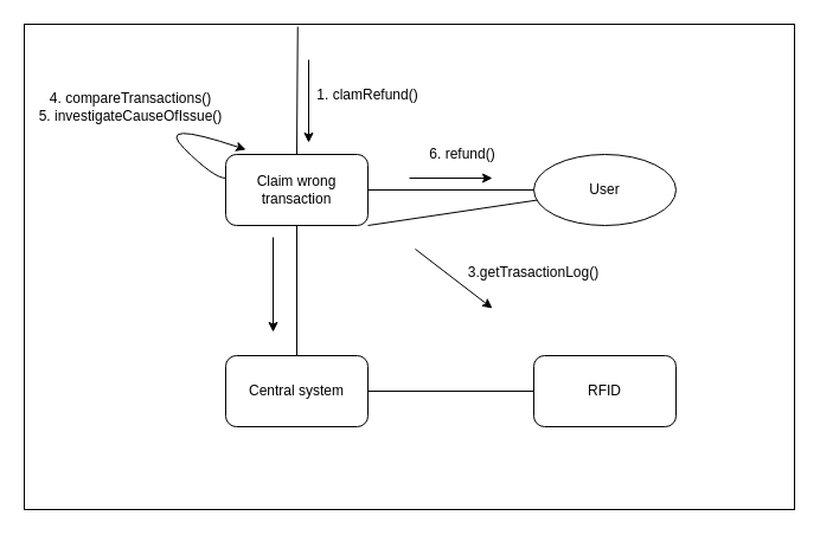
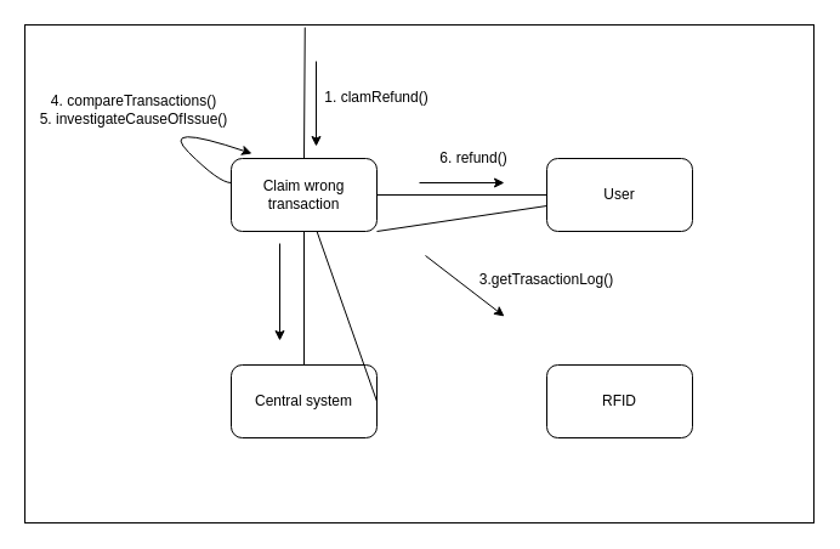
  <mxCell id="0" />
  <mxCell id="1" parent="0" />
  <mxCell id="2" value="" style="rounded=0;whiteSpace=wrap;html=1;" vertex="1" parent="1"><mxGeometry x="20" y="20" width="650" height="410" as="geometry" /></mxCell>
  <mxCell id="3" value="Claim wrong transaction" style="rounded=1;whiteSpace=wrap;html=1;" vertex="1" parent="1"><mxGeometry x="190" y="130" width="120" height="60" as="geometry" /></mxCell>
  <mxCell id="4" value="Central system" style="rounded=1;whiteSpace=wrap;html=1;" vertex="1" parent="1"><mxGeometry x="190" y="300" width="120" height="60" as="geometry" /></mxCell>
  <mxCell id="5" value="RFID" style="rounded=1;whiteSpace=wrap;html=1;" vertex="1" parent="1"><mxGeometry x="450" y="300" width="120" height="60" as="geometry" /></mxCell>
  <mxCell id="6" value="" style="endArrow=none;html=1;entryX=0.5;entryY=1;entryDx=0;entryDy=0;" edge="1" parent="1" target="3"><mxGeometry width="50" height="50" relative="1" as="geometry"><mxPoint x="250" y="300" as="sourcePoint" /><mxPoint x="300" y="250" as="targetPoint" /></mxGeometry></mxCell>
  <mxCell id="7" value="" style="endArrow=none;html=1;exitX=1;exitY=1;exitDx=0;exitDy=0;" edge="1" parent="1" source="3" target="14"><mxGeometry width="50" height="50" relative="1" as="geometry"><mxPoint x="390" y="340" as="sourcePoint" /><mxPoint x="440" y="290" as="targetPoint" /></mxGeometry></mxCell>
- <mxCell id="8" value="" style="endArrow=none;html=1;exitX=1;exitY=0.5;exitDx=0;exitDy=0;entryX=0;entryY=0.5;entryDx=0;entryDy=0;" edge="1" parent="1" source="4" target="5"><mxGeometry width="50" height="50" relative="1" as="geometry"><mxPoint x="390" y="340" as="sourcePoint" /><mxPoint x="440" y="290" as="targetPoint" /></mxGeometry></mxCell>
+ <mxCell id="8" value="" style="endArrow=none;html=1;exitX=1;exitY=0.5;exitDx=0;exitDy=0;" edge="1" parent="1" source="4" target="3"><mxGeometry width="50" height="50" relative="1" as="geometry"><mxPoint x="390" y="340" as="sourcePoint" /><mxPoint x="440" y="290" as="targetPoint" /></mxGeometry></mxCell>
  <mxCell id="9" value="" style="endArrow=classic;html=1;" edge="1" parent="1"><mxGeometry width="50" height="50" relative="1" as="geometry"><mxPoint x="230" y="200" as="sourcePoint" /><mxPoint x="230" y="280" as="targetPoint" /></mxGeometry></mxCell>
  <mxCell id="10" value="3.getTrasactionLog()" style="text;html=1;strokeColor=none;fillColor=none;align=center;verticalAlign=middle;whiteSpace=wrap;rounded=0;" vertex="1" parent="1"><mxGeometry x="430" y="220" width="40" height="20" as="geometry" /></mxCell>
  <mxCell id="11" value="" style="endArrow=classic;html=1;" edge="1" parent="1"><mxGeometry width="50" height="50" relative="1" as="geometry"><mxPoint x="350" y="210" as="sourcePoint" /><mxPoint x="415" y="260" as="targetPoint" /></mxGeometry></mxCell>
  <mxCell id="12" value="" style="curved=1;endArrow=classic;html=1;entryX=0.142;entryY=-0.067;entryDx=0;entryDy=0;entryPerimeter=0;" edge="1" parent="1" target="3"><mxGeometry width="50" height="50" relative="1" as="geometry"><mxPoint x="190" y="150" as="sourcePoint" /><mxPoint x="200" y="120" as="targetPoint" /><Array as="points"><mxPoint x="180" y="150" /><mxPoint x="130" y="100" /></Array></mxGeometry></mxCell>
  <mxCell id="13" value="4. compareTransactions()&lt;br&gt;5. investigateCauseOfIssue()" style="text;html=1;strokeColor=none;fillColor=none;align=center;verticalAlign=middle;whiteSpace=wrap;rounded=0;" vertex="1" parent="1"><mxGeometry x="20" y="80" width="180" height="20" as="geometry" /></mxCell>
- <mxCell id="14" value="User" style="ellipse;whiteSpace=wrap;html=1;" vertex="1" parent="1"><mxGeometry x="450" y="130" width="120" height="60" as="geometry" /></mxCell>
+ <mxCell id="14" value="User" style="rounded=1;whiteSpace=wrap;html=1;" vertex="1" parent="1"><mxGeometry x="450" y="130" width="120" height="60" as="geometry" /></mxCell>
  <mxCell id="15" value="" style="endArrow=none;html=1;entryX=0;entryY=0.5;entryDx=0;entryDy=0;" edge="1" parent="1" target="14"><mxGeometry width="50" height="50" relative="1" as="geometry"><mxPoint x="310" y="160" as="sourcePoint" /><mxPoint x="360" y="110" as="targetPoint" /></mxGeometry></mxCell>
  <mxCell id="16" value="" style="endArrow=classic;html=1;" edge="1" parent="1"><mxGeometry width="50" height="50" relative="1" as="geometry"><mxPoint x="345" y="150" as="sourcePoint" /><mxPoint x="415" y="150" as="targetPoint" /></mxGeometry></mxCell>
  <mxCell id="17" value="6. refund()" style="text;html=1;strokeColor=none;fillColor=none;align=center;verticalAlign=middle;whiteSpace=wrap;rounded=0;" vertex="1" parent="1"><mxGeometry x="350" y="120" width="80" height="20" as="geometry" /></mxCell>
  <mxCell id="18" value="" style="endArrow=none;html=1;entryX=0.355;entryY=0.005;entryDx=0;entryDy=0;entryPerimeter=0;" edge="1" parent="1" target="2"><mxGeometry width="50" height="50" relative="1" as="geometry"><mxPoint x="250" y="130" as="sourcePoint" /><mxPoint x="300" y="80" as="targetPoint" /></mxGeometry></mxCell>
  <mxCell id="19" value="" style="endArrow=classic;html=1;" edge="1" parent="1"><mxGeometry width="50" height="50" relative="1" as="geometry"><mxPoint x="260" y="50" as="sourcePoint" /><mxPoint x="260" y="120" as="targetPoint" /></mxGeometry></mxCell>
  <mxCell id="20" value="1. clamRefund()" style="text;html=1;strokeColor=none;fillColor=none;align=center;verticalAlign=middle;whiteSpace=wrap;rounded=0;" vertex="1" parent="1"><mxGeometry x="260" y="70" width="100" height="20" as="geometry" /></mxCell>
